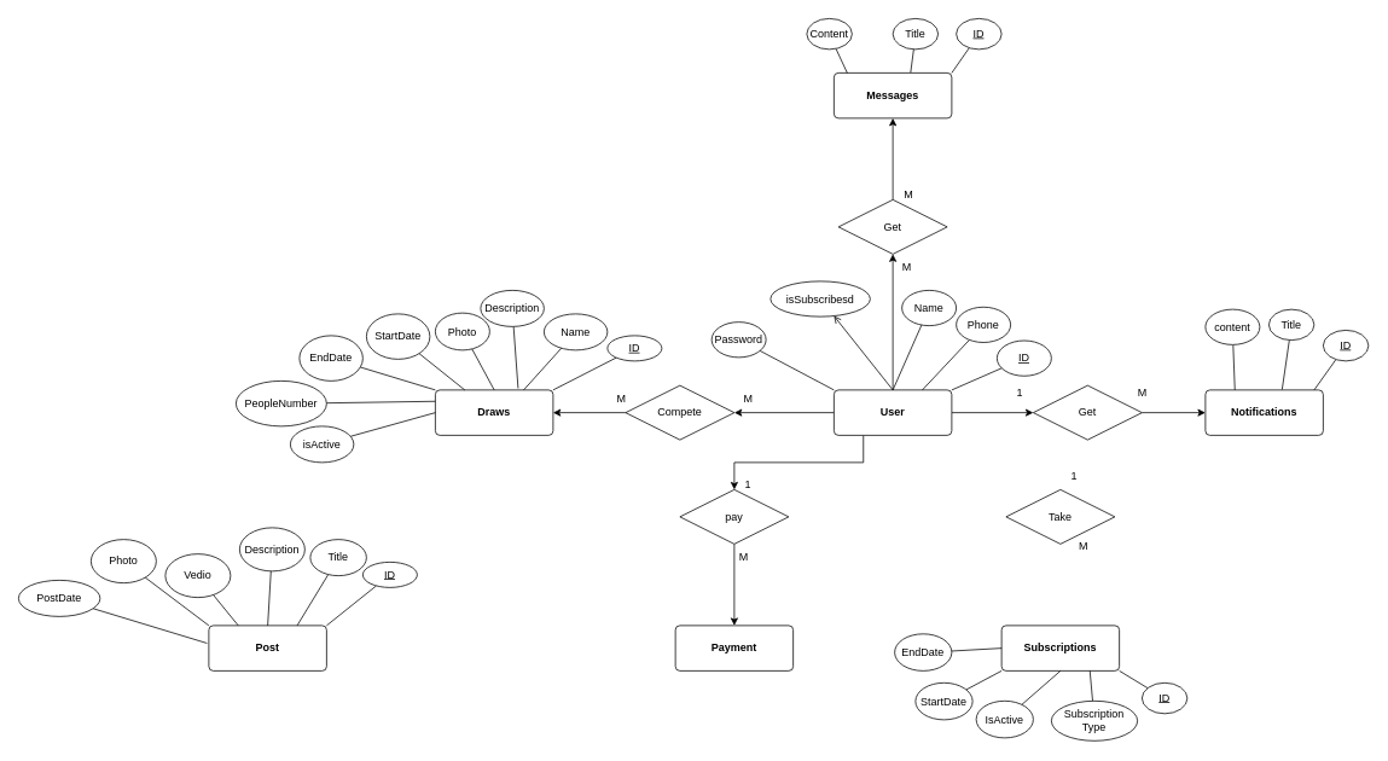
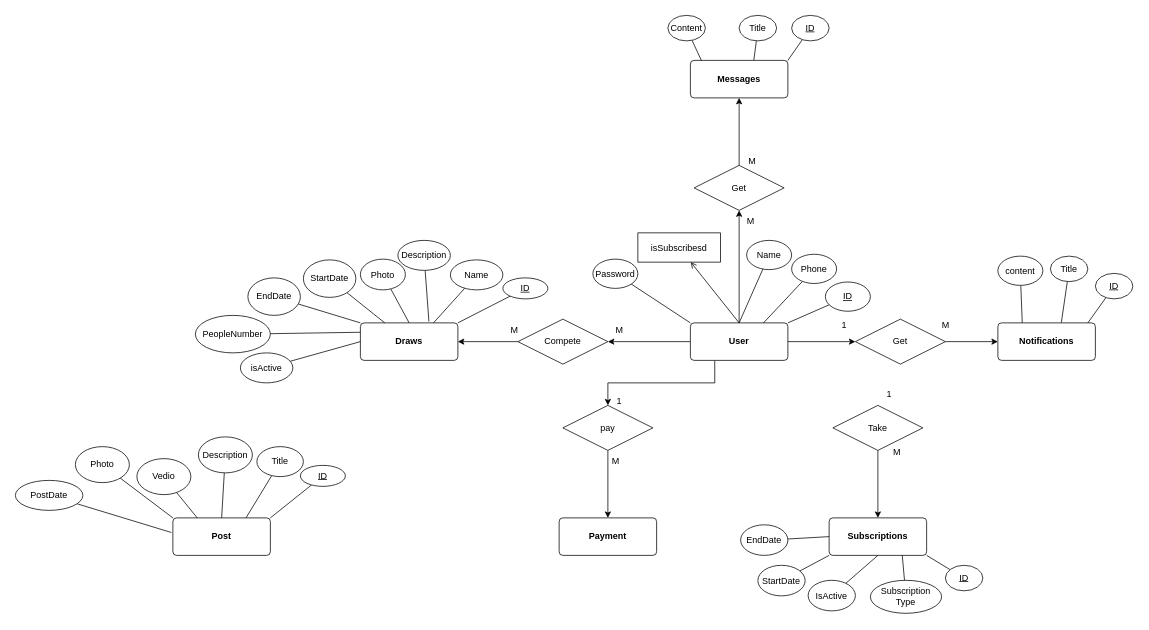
  <mxCell id="0" />
  <mxCell id="1" parent="0" />
  <mxCell id="2" style="edgeStyle=orthogonalEdgeStyle;rounded=0;orthogonalLoop=1;jettySize=auto;html=1;exitX=0.5;exitY=0;exitDx=0;exitDy=0;" parent="1" source="6" target="14" edge="1"><mxGeometry relative="1" as="geometry"><mxPoint x="985" y="380" as="targetPoint" /></mxGeometry></mxCell>
  <mxCell id="3" style="edgeStyle=orthogonalEdgeStyle;rounded=0;orthogonalLoop=1;jettySize=auto;html=1;exitX=1;exitY=0.5;exitDx=0;exitDy=0;" parent="1" source="6" target="18" edge="1"><mxGeometry relative="1" as="geometry"><mxPoint x="1110" y="455" as="targetPoint" /></mxGeometry></mxCell>
  <mxCell id="4" style="edgeStyle=orthogonalEdgeStyle;rounded=0;orthogonalLoop=1;jettySize=auto;html=1;exitX=0;exitY=0.5;exitDx=0;exitDy=0;" parent="1" source="6" target="26" edge="1"><mxGeometry relative="1" as="geometry"><mxPoint x="770" y="455" as="targetPoint" /></mxGeometry></mxCell>
  <mxCell id="5" style="edgeStyle=orthogonalEdgeStyle;rounded=0;orthogonalLoop=1;jettySize=auto;html=1;exitX=0.25;exitY=1;exitDx=0;exitDy=0;" parent="1" source="6" target="30" edge="1"><mxGeometry relative="1" as="geometry"><mxPoint x="800" y="550" as="targetPoint" /></mxGeometry></mxCell>
  <mxCell id="6" value="&lt;b&gt;User&lt;/b&gt;" style="rounded=1;arcSize=10;whiteSpace=wrap;html=1;align=center;" parent="1" vertex="1"><mxGeometry x="920" y="430" width="130" height="50" as="geometry" /></mxCell>
  <mxCell id="7" value="&lt;b&gt;Messages&lt;/b&gt;" style="rounded=1;arcSize=10;whiteSpace=wrap;html=1;align=center;" parent="1" vertex="1"><mxGeometry x="920" y="80" width="130" height="50" as="geometry" /></mxCell>
  <mxCell id="8" value="&lt;b&gt;Post&lt;/b&gt;" style="rounded=1;arcSize=10;whiteSpace=wrap;html=1;align=center;" parent="1" vertex="1"><mxGeometry x="230" y="690" width="130" height="50" as="geometry" /></mxCell>
  <mxCell id="9" value="&lt;b&gt;Notifications&lt;/b&gt;" style="rounded=1;arcSize=10;whiteSpace=wrap;html=1;align=center;" parent="1" vertex="1"><mxGeometry x="1330" y="430" width="130" height="50" as="geometry" /></mxCell>
  <mxCell id="10" value="&lt;b&gt;Subscriptions&lt;/b&gt;" style="rounded=1;arcSize=10;whiteSpace=wrap;html=1;align=center;" parent="1" vertex="1"><mxGeometry x="1105" y="690" width="130" height="50" as="geometry" /></mxCell>
  <mxCell id="11" value="&lt;b&gt;Draws&lt;/b&gt;" style="rounded=1;arcSize=10;whiteSpace=wrap;html=1;align=center;" parent="1" vertex="1"><mxGeometry x="480" y="430" width="130" height="50" as="geometry" /></mxCell>
  <mxCell id="12" value="&lt;b&gt;Payment&lt;/b&gt;" style="rounded=1;arcSize=10;whiteSpace=wrap;html=1;align=center;" parent="1" vertex="1"><mxGeometry x="745" y="690" width="130" height="50" as="geometry" /></mxCell>
  <mxCell id="13" style="edgeStyle=orthogonalEdgeStyle;rounded=0;orthogonalLoop=1;jettySize=auto;html=1;exitX=0.5;exitY=0;exitDx=0;exitDy=0;entryX=0.5;entryY=1;entryDx=0;entryDy=0;" parent="1" source="14" target="7" edge="1"><mxGeometry relative="1" as="geometry" /></mxCell>
  <mxCell id="14" value="Get" style="shape=rhombus;perimeter=rhombusPerimeter;whiteSpace=wrap;html=1;align=center;" parent="1" vertex="1"><mxGeometry x="925" y="220" width="120" height="60" as="geometry" /></mxCell>
  <mxCell id="15" value="M" style="text;html=1;align=center;verticalAlign=middle;resizable=0;points=[];autosize=1;strokeColor=none;fillColor=none;" parent="1" vertex="1"><mxGeometry x="985" y="280" width="30" height="30" as="geometry" /></mxCell>
  <mxCell id="16" value="M" style="text;html=1;align=center;verticalAlign=middle;resizable=0;points=[];autosize=1;strokeColor=none;fillColor=none;" parent="1" vertex="1"><mxGeometry x="987" y="200" width="30" height="30" as="geometry" /></mxCell>
  <mxCell id="17" style="edgeStyle=orthogonalEdgeStyle;rounded=0;orthogonalLoop=1;jettySize=auto;html=1;exitX=1;exitY=0.5;exitDx=0;exitDy=0;entryX=0;entryY=0.5;entryDx=0;entryDy=0;" parent="1" source="18" target="9" edge="1"><mxGeometry relative="1" as="geometry" /></mxCell>
  <mxCell id="18" value="Get" style="shape=rhombus;perimeter=rhombusPerimeter;whiteSpace=wrap;html=1;align=center;" parent="1" vertex="1"><mxGeometry x="1140" y="425" width="120" height="60" as="geometry" /></mxCell>
  <mxCell id="19" value="1" style="text;html=1;align=center;verticalAlign=middle;resizable=0;points=[];autosize=1;strokeColor=none;fillColor=none;" parent="1" vertex="1"><mxGeometry x="1110" y="418" width="30" height="30" as="geometry" /></mxCell>
  <mxCell id="20" value="M" style="text;html=1;align=center;verticalAlign=middle;resizable=0;points=[];autosize=1;strokeColor=none;fillColor=none;" parent="1" vertex="1"><mxGeometry x="1245" y="418" width="30" height="30" as="geometry" /></mxCell>
+ <mxCell id="21" style="edgeStyle=orthogonalEdgeStyle;rounded=0;orthogonalLoop=1;jettySize=auto;html=1;exitX=0.5;exitY=1;exitDx=0;exitDy=0;" parent="1" source="22" target="10" edge="1"><mxGeometry relative="1" as="geometry" /></mxCell>
  <mxCell id="22" value="Take" style="shape=rhombus;perimeter=rhombusPerimeter;whiteSpace=wrap;html=1;align=center;" parent="1" vertex="1"><mxGeometry x="1110" y="540" width="120" height="60" as="geometry" /></mxCell>
  <mxCell id="23" value="1" style="text;html=1;align=center;verticalAlign=middle;resizable=0;points=[];autosize=1;strokeColor=none;fillColor=none;" parent="1" vertex="1"><mxGeometry x="1170" y="510" width="30" height="30" as="geometry" /></mxCell>
  <mxCell id="24" value="M" style="text;html=1;align=center;verticalAlign=middle;resizable=0;points=[];autosize=1;strokeColor=none;fillColor=none;" parent="1" vertex="1"><mxGeometry x="1180" y="588" width="30" height="30" as="geometry" /></mxCell>
  <mxCell id="25" style="edgeStyle=orthogonalEdgeStyle;rounded=0;orthogonalLoop=1;jettySize=auto;html=1;exitX=0;exitY=0.5;exitDx=0;exitDy=0;entryX=1;entryY=0.5;entryDx=0;entryDy=0;" parent="1" source="26" target="11" edge="1"><mxGeometry relative="1" as="geometry" /></mxCell>
  <mxCell id="26" value="Compete" style="shape=rhombus;perimeter=rhombusPerimeter;whiteSpace=wrap;html=1;align=center;" parent="1" vertex="1"><mxGeometry x="690" y="425" width="120" height="60" as="geometry" /></mxCell>
  <mxCell id="27" value="M" style="text;html=1;align=center;verticalAlign=middle;resizable=0;points=[];autosize=1;strokeColor=none;fillColor=none;" parent="1" vertex="1"><mxGeometry x="670" y="425" width="30" height="30" as="geometry" /></mxCell>
  <mxCell id="28" value="M" style="text;html=1;align=center;verticalAlign=middle;resizable=0;points=[];autosize=1;strokeColor=none;fillColor=none;" parent="1" vertex="1"><mxGeometry x="810" y="425" width="30" height="30" as="geometry" /></mxCell>
  <mxCell id="29" style="edgeStyle=orthogonalEdgeStyle;rounded=0;orthogonalLoop=1;jettySize=auto;html=1;exitX=0.5;exitY=1;exitDx=0;exitDy=0;" parent="1" source="30" target="12" edge="1"><mxGeometry relative="1" as="geometry" /></mxCell>
  <mxCell id="30" value="pay" style="shape=rhombus;perimeter=rhombusPerimeter;whiteSpace=wrap;html=1;align=center;" parent="1" vertex="1"><mxGeometry x="750" y="540" width="120" height="60" as="geometry" /></mxCell>
  <mxCell id="31" value="1" style="text;html=1;align=center;verticalAlign=middle;resizable=0;points=[];autosize=1;strokeColor=none;fillColor=none;" parent="1" vertex="1"><mxGeometry x="810" y="520" width="30" height="30" as="geometry" /></mxCell>
  <mxCell id="32" value="M" style="text;html=1;align=center;verticalAlign=middle;resizable=0;points=[];autosize=1;strokeColor=none;fillColor=none;" parent="1" vertex="1"><mxGeometry x="805" y="600" width="30" height="30" as="geometry" /></mxCell>
  <mxCell id="33" value="" style="endArrow=none;html=1;rounded=0;exitX=1;exitY=0;exitDx=0;exitDy=0;" edge="1" parent="1" source="11" target="34"><mxGeometry width="50" height="50" relative="1" as="geometry"><mxPoint x="860" y="440" as="sourcePoint" /><mxPoint x="640" y="380" as="targetPoint" /></mxGeometry></mxCell>
  <mxCell id="34" value="&lt;u&gt;ID&lt;/u&gt;" style="ellipse;whiteSpace=wrap;html=1;" vertex="1" parent="1"><mxGeometry x="670" y="370" width="60" height="28" as="geometry" /></mxCell>
  <mxCell id="35" value="" style="endArrow=none;html=1;rounded=0;exitX=0.75;exitY=0;exitDx=0;exitDy=0;" edge="1" parent="1" source="11" target="36"><mxGeometry width="50" height="50" relative="1" as="geometry"><mxPoint x="620" y="440" as="sourcePoint" /><mxPoint x="590" y="360" as="targetPoint" /></mxGeometry></mxCell>
  <mxCell id="36" value="Name" style="ellipse;whiteSpace=wrap;html=1;" vertex="1" parent="1"><mxGeometry x="600" y="346" width="70" height="40" as="geometry" /></mxCell>
  <mxCell id="37" value="" style="endArrow=none;html=1;rounded=0;exitX=0.5;exitY=0;exitDx=0;exitDy=0;" edge="1" parent="1" source="11" target="38"><mxGeometry width="50" height="50" relative="1" as="geometry"><mxPoint x="860" y="440" as="sourcePoint" /><mxPoint x="510" y="370" as="targetPoint" /></mxGeometry></mxCell>
  <mxCell id="38" value="Photo" style="ellipse;whiteSpace=wrap;html=1;" vertex="1" parent="1"><mxGeometry x="480" y="345" width="60" height="41" as="geometry" /></mxCell>
  <mxCell id="39" value="" style="endArrow=none;html=1;rounded=0;exitX=0.25;exitY=0;exitDx=0;exitDy=0;" edge="1" parent="1" source="11" target="40"><mxGeometry width="50" height="50" relative="1" as="geometry"><mxPoint x="860" y="440" as="sourcePoint" /><mxPoint x="450" y="400" as="targetPoint" /></mxGeometry></mxCell>
  <mxCell id="40" value="StartDate" style="ellipse;whiteSpace=wrap;html=1;" vertex="1" parent="1"><mxGeometry x="404" y="346" width="70" height="50" as="geometry" /></mxCell>
  <mxCell id="41" value="" style="endArrow=none;html=1;rounded=0;exitX=1;exitY=0;exitDx=0;exitDy=0;" edge="1" parent="1" source="8" target="42"><mxGeometry width="50" height="50" relative="1" as="geometry"><mxPoint x="440" y="520" as="sourcePoint" /><mxPoint x="400" y="640" as="targetPoint" /></mxGeometry></mxCell>
  <mxCell id="42" value="&lt;u&gt;ID&lt;/u&gt;" style="ellipse;whiteSpace=wrap;html=1;" vertex="1" parent="1"><mxGeometry x="400" y="620" width="60" height="28" as="geometry" /></mxCell>
  <mxCell id="43" value="" style="endArrow=none;html=1;rounded=0;exitX=0.75;exitY=0;exitDx=0;exitDy=0;" edge="1" parent="1" source="8" target="44"><mxGeometry width="50" height="50" relative="1" as="geometry"><mxPoint x="370" y="700" as="sourcePoint" /><mxPoint x="328" y="650" as="targetPoint" /></mxGeometry></mxCell>
  <mxCell id="44" value="Title" style="ellipse;whiteSpace=wrap;html=1;" vertex="1" parent="1"><mxGeometry x="342" y="595" width="62" height="40" as="geometry" /></mxCell>
  <mxCell id="45" value="" style="endArrow=none;html=1;rounded=0;exitX=0.5;exitY=0;exitDx=0;exitDy=0;" edge="1" parent="1" target="46" source="8"><mxGeometry width="50" height="50" relative="1" as="geometry"><mxPoint x="266" y="674" as="sourcePoint" /><mxPoint x="266" y="634" as="targetPoint" /></mxGeometry></mxCell>
  <mxCell id="46" value="Description" style="ellipse;whiteSpace=wrap;html=1;" vertex="1" parent="1"><mxGeometry x="264" y="582" width="72" height="48" as="geometry" /></mxCell>
  <mxCell id="47" value="" style="endArrow=none;html=1;rounded=0;exitX=0.25;exitY=0;exitDx=0;exitDy=0;" edge="1" parent="1" target="48" source="8"><mxGeometry width="50" height="50" relative="1" as="geometry"><mxPoint x="217" y="668" as="sourcePoint" /><mxPoint x="188" y="612" as="targetPoint" /></mxGeometry></mxCell>
  <mxCell id="48" value="Vedio" style="ellipse;whiteSpace=wrap;html=1;" vertex="1" parent="1"><mxGeometry x="182" y="611" width="72" height="48" as="geometry" /></mxCell>
  <mxCell id="49" value="" style="endArrow=none;html=1;rounded=0;exitX=0;exitY=0;exitDx=0;exitDy=0;" edge="1" parent="1" target="50" source="8"><mxGeometry width="50" height="50" relative="1" as="geometry"><mxPoint x="117" y="690" as="sourcePoint" /><mxPoint x="88" y="634" as="targetPoint" /></mxGeometry></mxCell>
  <mxCell id="50" value="Photo" style="ellipse;whiteSpace=wrap;html=1;" vertex="1" parent="1"><mxGeometry x="100" y="595" width="72" height="48" as="geometry" /></mxCell>
  <mxCell id="51" value="" style="endArrow=none;html=1;rounded=0;exitX=0;exitY=0;exitDx=0;exitDy=0;" edge="1" parent="1" target="52" source="11"><mxGeometry width="50" height="50" relative="1" as="geometry"><mxPoint x="443" y="460.5" as="sourcePoint" /><mxPoint x="380" y="430.5" as="targetPoint" /></mxGeometry></mxCell>
  <mxCell id="52" value="EndDate" style="ellipse;whiteSpace=wrap;html=1;" vertex="1" parent="1"><mxGeometry x="330" y="370" width="70" height="50" as="geometry" /></mxCell>
  <mxCell id="53" value="" style="endArrow=none;html=1;rounded=0;exitX=0.703;exitY=-0.037;exitDx=0;exitDy=0;exitPerimeter=0;" edge="1" parent="1" target="54" source="11"><mxGeometry width="50" height="50" relative="1" as="geometry"><mxPoint x="588" y="440" as="sourcePoint" /><mxPoint x="600" y="370" as="targetPoint" /></mxGeometry></mxCell>
  <mxCell id="54" value="Description" style="ellipse;whiteSpace=wrap;html=1;" vertex="1" parent="1"><mxGeometry x="530" y="320" width="70" height="40" as="geometry" /></mxCell>
  <mxCell id="55" value="" style="endArrow=none;html=1;rounded=0;exitX=0;exitY=0.25;exitDx=0;exitDy=0;" edge="1" parent="1" target="56" source="11"><mxGeometry width="50" height="50" relative="1" as="geometry"><mxPoint x="318" y="514" as="sourcePoint" /><mxPoint x="330" y="444" as="targetPoint" /></mxGeometry></mxCell>
  <mxCell id="56" value="PeopleNumber" style="ellipse;whiteSpace=wrap;html=1;" vertex="1" parent="1"><mxGeometry x="260" y="420" width="100" height="50" as="geometry" /></mxCell>
  <mxCell id="57" value="" style="endArrow=none;html=1;rounded=0;exitX=0;exitY=0.5;exitDx=0;exitDy=0;" edge="1" parent="1" target="58" source="11"><mxGeometry width="50" height="50" relative="1" as="geometry"><mxPoint x="608" y="460" as="sourcePoint" /><mxPoint x="620" y="390" as="targetPoint" /></mxGeometry></mxCell>
  <mxCell id="58" value="isActive" style="ellipse;whiteSpace=wrap;html=1;" vertex="1" parent="1"><mxGeometry x="320" y="470" width="70" height="40" as="geometry" /></mxCell>
  <mxCell id="59" value="" style="endArrow=none;html=1;rounded=0;exitX=1;exitY=0;exitDx=0;exitDy=0;" edge="1" parent="1" target="60" source="7"><mxGeometry width="50" height="50" relative="1" as="geometry"><mxPoint x="1118" y="210" as="sourcePoint" /><mxPoint x="1130" y="140" as="targetPoint" /></mxGeometry></mxCell>
  <mxCell id="60" value="&lt;u&gt;ID&lt;/u&gt;" style="ellipse;whiteSpace=wrap;html=1;" vertex="1" parent="1"><mxGeometry x="1055" y="20" width="50" height="34" as="geometry" /></mxCell>
  <mxCell id="61" value="" style="endArrow=none;html=1;rounded=0;exitX=0.651;exitY=-0.01;exitDx=0;exitDy=0;exitPerimeter=0;" edge="1" parent="1" target="62" source="7"><mxGeometry width="50" height="50" relative="1" as="geometry"><mxPoint x="1000" y="160" as="sourcePoint" /><mxPoint x="1080" y="90" as="targetPoint" /></mxGeometry></mxCell>
  <mxCell id="62" value="Title" style="ellipse;whiteSpace=wrap;html=1;" vertex="1" parent="1"><mxGeometry x="985" y="20" width="50" height="34" as="geometry" /></mxCell>
  <mxCell id="63" value="" style="endArrow=none;html=1;rounded=0;exitX=0.113;exitY=0.003;exitDx=0;exitDy=0;exitPerimeter=0;" edge="1" parent="1" target="64" source="7"><mxGeometry width="50" height="50" relative="1" as="geometry"><mxPoint x="963" y="204" as="sourcePoint" /><mxPoint x="1010" y="84" as="targetPoint" /></mxGeometry></mxCell>
  <mxCell id="64" value="Content" style="ellipse;whiteSpace=wrap;html=1;" vertex="1" parent="1"><mxGeometry x="890" y="20" width="50" height="34" as="geometry" /></mxCell>
  <mxCell id="65" value="" style="endArrow=none;html=1;rounded=0;exitX=-0.015;exitY=0.39;exitDx=0;exitDy=0;exitPerimeter=0;" edge="1" parent="1" target="66" source="8"><mxGeometry width="50" height="50" relative="1" as="geometry"><mxPoint x="73" y="730" as="sourcePoint" /><mxPoint x="120" y="610" as="targetPoint" /></mxGeometry></mxCell>
  <mxCell id="66" value="PostDate" style="ellipse;whiteSpace=wrap;html=1;" vertex="1" parent="1"><mxGeometry x="20" y="640" width="90" height="40" as="geometry" /></mxCell>
  <mxCell id="67" value="" style="endArrow=none;html=1;rounded=0;exitX=1;exitY=1;exitDx=0;exitDy=0;" edge="1" parent="1" target="68" source="10"><mxGeometry width="50" height="50" relative="1" as="geometry"><mxPoint x="1260" y="765" as="sourcePoint" /><mxPoint x="1340" y="695" as="targetPoint" /></mxGeometry></mxCell>
  <mxCell id="68" value="&lt;u&gt;ID&lt;/u&gt;" style="ellipse;whiteSpace=wrap;html=1;" vertex="1" parent="1"><mxGeometry x="1260" y="753.25" width="50" height="34" as="geometry" /></mxCell>
  <mxCell id="69" value="" style="endArrow=none;html=1;rounded=0;exitX=0.75;exitY=1;exitDx=0;exitDy=0;" edge="1" parent="1" target="70" source="10"><mxGeometry width="50" height="50" relative="1" as="geometry"><mxPoint x="1185" y="850" as="sourcePoint" /><mxPoint x="1265" y="780" as="targetPoint" /></mxGeometry></mxCell>
  <mxCell id="70" value="Subscription Type" style="ellipse;whiteSpace=wrap;html=1;" vertex="1" parent="1"><mxGeometry x="1160" y="773.25" width="95" height="44" as="geometry" /></mxCell>
  <mxCell id="71" value="" style="endArrow=none;html=1;rounded=0;" edge="1" parent="1" target="72"><mxGeometry width="50" height="50" relative="1" as="geometry"><mxPoint x="1450" y="430" as="sourcePoint" /><mxPoint x="1540" y="360" as="targetPoint" /></mxGeometry></mxCell>
  <mxCell id="72" value="&lt;u&gt;ID&lt;/u&gt;" style="ellipse;whiteSpace=wrap;html=1;" vertex="1" parent="1"><mxGeometry x="1460" y="364" width="50" height="34" as="geometry" /></mxCell>
  <mxCell id="73" value="" style="endArrow=none;html=1;rounded=0;exitX=0.25;exitY=0;exitDx=0;exitDy=0;" edge="1" parent="1" target="74" source="9"><mxGeometry width="50" height="50" relative="1" as="geometry"><mxPoint x="1435" y="408" as="sourcePoint" /><mxPoint x="1510" y="282" as="targetPoint" /></mxGeometry></mxCell>
  <mxCell id="74" value="content" style="ellipse;whiteSpace=wrap;html=1;" vertex="1" parent="1"><mxGeometry x="1330" y="341" width="60" height="39" as="geometry" /></mxCell>
  <mxCell id="75" value="" style="endArrow=none;html=1;rounded=0;exitX=0.651;exitY=-0.01;exitDx=0;exitDy=0;exitPerimeter=0;" edge="1" parent="1" target="76" source="9"><mxGeometry width="50" height="50" relative="1" as="geometry"><mxPoint x="1415" y="426" as="sourcePoint" /><mxPoint x="1490" y="306" as="targetPoint" /></mxGeometry></mxCell>
  <mxCell id="76" value="Title" style="ellipse;whiteSpace=wrap;html=1;" vertex="1" parent="1"><mxGeometry x="1400" y="341" width="50" height="34" as="geometry" /></mxCell>
  <mxCell id="77" value="" style="endArrow=none;html=1;rounded=0;exitX=0.5;exitY=1;exitDx=0;exitDy=0;" edge="1" parent="1" target="78" source="10"><mxGeometry width="50" height="50" relative="1" as="geometry"><mxPoint x="1167.01" y="770.75" as="sourcePoint" /><mxPoint x="1183" y="743.25" as="targetPoint" /></mxGeometry></mxCell>
  <mxCell id="78" value="IsActive" style="ellipse;whiteSpace=wrap;html=1;" vertex="1" parent="1"><mxGeometry x="1077" y="773.25" width="63" height="40.75" as="geometry" /></mxCell>
  <mxCell id="79" value="" style="endArrow=none;html=1;rounded=0;exitX=0;exitY=1;exitDx=0;exitDy=0;" edge="1" parent="1" target="80" source="10"><mxGeometry width="50" height="50" relative="1" as="geometry"><mxPoint x="1100" y="730" as="sourcePoint" /><mxPoint x="1121" y="723.25" as="targetPoint" /></mxGeometry></mxCell>
  <mxCell id="80" value="StartDate" style="ellipse;whiteSpace=wrap;html=1;" vertex="1" parent="1"><mxGeometry x="1010" y="753.25" width="63" height="40.75" as="geometry" /></mxCell>
  <mxCell id="81" value="" style="endArrow=none;html=1;rounded=0;exitX=0;exitY=0.5;exitDx=0;exitDy=0;" edge="1" parent="1" target="82" source="10"><mxGeometry width="50" height="50" relative="1" as="geometry"><mxPoint x="1091.5" y="706" as="sourcePoint" /><mxPoint x="1107.5" y="689.25" as="targetPoint" /></mxGeometry></mxCell>
  <mxCell id="82" value="EndDate" style="ellipse;whiteSpace=wrap;html=1;" vertex="1" parent="1"><mxGeometry x="987" y="699.25" width="63" height="40.75" as="geometry" /></mxCell>
  <mxCell id="83" value="" style="endArrow=none;html=1;rounded=0;exitX=1;exitY=0;exitDx=0;exitDy=0;" edge="1" parent="1" target="84" source="6"><mxGeometry width="50" height="50" relative="1" as="geometry"><mxPoint x="1113" y="375" as="sourcePoint" /><mxPoint x="1260" y="227" as="targetPoint" /></mxGeometry></mxCell>
  <mxCell id="84" value="&lt;u&gt;ID&lt;/u&gt;" style="ellipse;whiteSpace=wrap;html=1;" vertex="1" parent="1"><mxGeometry x="1100" y="375.5" width="60" height="39" as="geometry" /></mxCell>
  <mxCell id="85" value="" style="endArrow=none;html=1;rounded=0;exitX=0.75;exitY=0;exitDx=0;exitDy=0;" edge="1" parent="1" target="86" source="6"><mxGeometry width="50" height="50" relative="1" as="geometry"><mxPoint x="1015" y="418" as="sourcePoint" /><mxPoint x="1225" y="215" as="targetPoint" /></mxGeometry></mxCell>
  <mxCell id="86" value="Phone" style="ellipse;whiteSpace=wrap;html=1;" vertex="1" parent="1"><mxGeometry x="1055" y="338.5" width="60" height="39" as="geometry" /></mxCell>
  <mxCell id="87" value="" style="endArrow=none;html=1;rounded=0;exitX=0.5;exitY=0;exitDx=0;exitDy=0;" edge="1" parent="1" target="88" source="6"><mxGeometry width="50" height="50" relative="1" as="geometry"><mxPoint x="880" y="414.5" as="sourcePoint" /><mxPoint x="1081" y="201.5" as="targetPoint" /></mxGeometry></mxCell>
  <mxCell id="88" value="Name" style="ellipse;whiteSpace=wrap;html=1;" vertex="1" parent="1"><mxGeometry x="995" y="320" width="60" height="39" as="geometry" /></mxCell>
  <mxCell id="89" value="" style="endArrow=open;html=1;rounded=0;exitX=0.5;exitY=0;exitDx=0;exitDy=0;" edge="1" parent="1" target="90" source="6"><mxGeometry width="50" height="50" relative="1" as="geometry"><mxPoint x="890" y="404" as="sourcePoint" /><mxPoint x="1091" y="191" as="targetPoint" /></mxGeometry></mxCell>
- <mxCell id="90" value="isSubscribesd" style="ellipse;whiteSpace=wrap;html=1;" vertex="1" parent="1"><mxGeometry x="850" y="310" width="110" height="39" as="geometry" /></mxCell>
+ <mxCell id="90" value="isSubscribesd" style="whiteSpace=wrap;html=1;rounded=0;" vertex="1" parent="1"><mxGeometry x="850" y="310" width="110" height="39" as="geometry" /></mxCell>
  <mxCell id="91" value="" style="endArrow=none;html=1;rounded=0;exitX=0;exitY=0;exitDx=0;exitDy=0;" edge="1" parent="1" target="92" source="6"><mxGeometry width="50" height="50" relative="1" as="geometry"><mxPoint x="784.5" y="425" as="sourcePoint" /><mxPoint x="985.5" y="212" as="targetPoint" /></mxGeometry></mxCell>
- <mxCell id="92" value="Password" style="ellipse;whiteSpace=wrap;html=1;" vertex="1" parent="1"><mxGeometry x="785" y="355" width="60" height="39" as="geometry" /></mxCell>
+ <mxCell id="92" value="Password" style="ellipse;whiteSpace=wrap;html=1;" vertex="1" parent="1"><mxGeometry x="790" y="345" width="60" height="39" as="geometry" /></mxCell>
